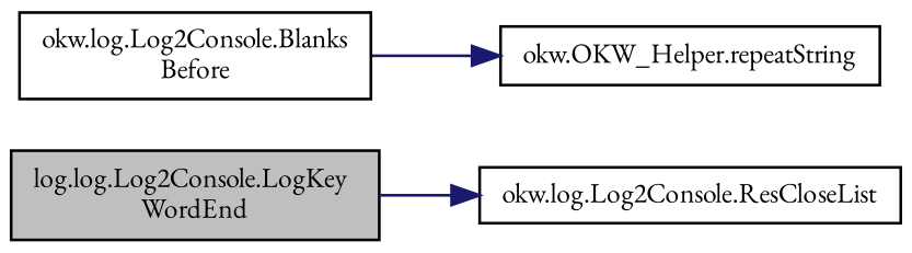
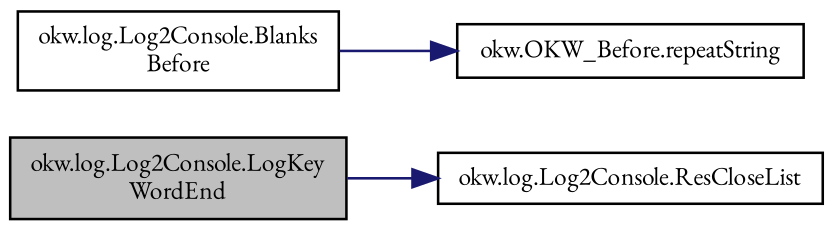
  digraph {
    fontname="EB Garamond"
    rankdir=LR
    node [color=black fillcolor=white fontname="EB Garamond" fontsize=10 shape=record style=filled]
    edge [color=midnightblue fontname="EB Garamond" fontsize=10 labelfontname=Helvetica labelfontsize=10 style=solid]
-   n1 [fillcolor=grey75 fontcolor=black height=0.2 label="log.log.Log2Console.LogKey\lWordEnd" width=0.4]
+   n1 [fillcolor=grey75 fontcolor=black height=0.2 label="okw.log.Log2Console.LogKey\lWordEnd" width=0.4]
    n2 [height=0.2 label="okw.log.Log2Console.ResCloseList" width=0.4]
    n3 [height=0.2 label="okw.log.Log2Console.Blanks\lBefore" width=0.4]
-   n4 [height=0.2 label="okw.OKW_Helper.repeatString" width=0.4]
+   n4 [height=0.2 label="okw.OKW_Before.repeatString" width=0.4]
    n1 -> n2
    n3 -> n4
  }
